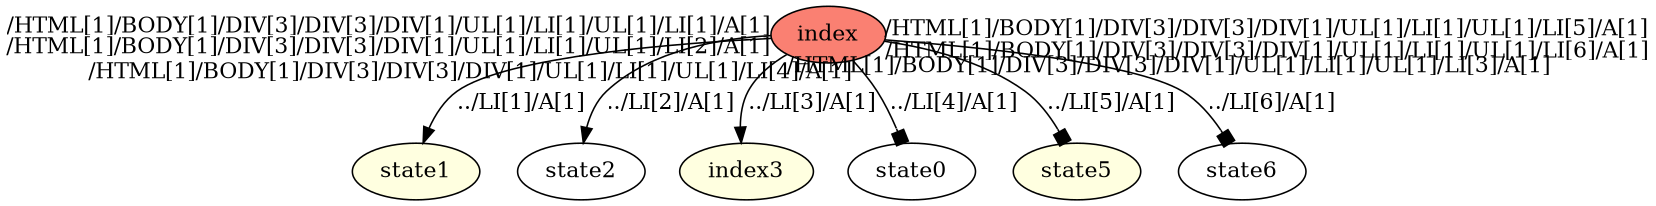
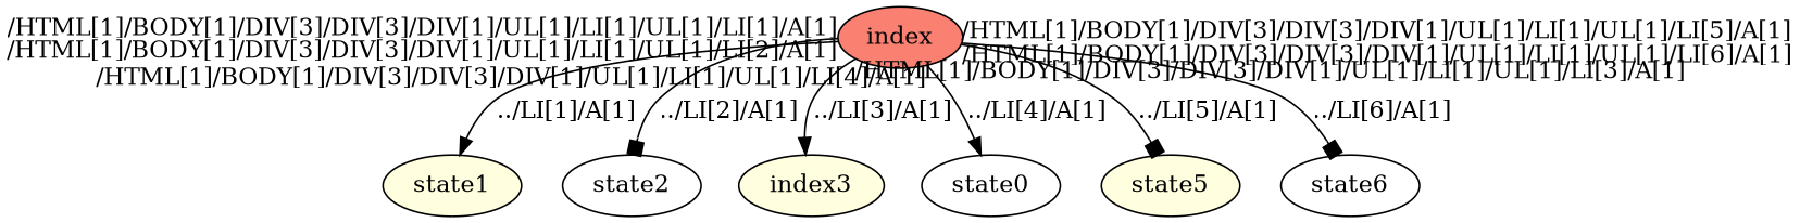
  digraph {
    node [fillcolor=lightyellow style=filled]
    edge [arrowhead=box]
    n1 [label=state1]
    n2 [fillcolor=white label=state2]
    n3 [fillcolor=salmon label=index]
    n4 [label=index3]
    n5 [fillcolor=white label=state0]
    n6 [label=state5]
    n7 [fillcolor=white label=state6]
    n3 -> n1 [arrowhead=normal label="../LI[1]/A[1]" taillabel="/HTML[1]/BODY[1]/DIV[3]/DIV[3]/DIV[1]/UL[1]/LI[1]/UL[1]/LI[1]/A[1]"]
-   n3 -> n2 [arrowhead=normal label="../LI[2]/A[1]" taillabel="/HTML[1]/BODY[1]/DIV[3]/DIV[3]/DIV[1]/UL[1]/LI[1]/UL[1]/LI[2]/A[1]"]
+   n3 -> n2 [label="../LI[2]/A[1]" taillabel="/HTML[1]/BODY[1]/DIV[3]/DIV[3]/DIV[1]/UL[1]/LI[1]/UL[1]/LI[2]/A[1]"]
    n3 -> n4 [arrowhead=normal label="../LI[3]/A[1]" taillabel="/HTML[1]/BODY[1]/DIV[3]/DIV[3]/DIV[1]/UL[1]/LI[1]/UL[1]/LI[3]/A[1]"]
-   n3 -> n5 [label="../LI[4]/A[1]" taillabel="/HTML[1]/BODY[1]/DIV[3]/DIV[3]/DIV[1]/UL[1]/LI[1]/UL[1]/LI[4]/A[1]"]
+   n3 -> n5 [arrowhead=normal label="../LI[4]/A[1]" taillabel="/HTML[1]/BODY[1]/DIV[3]/DIV[3]/DIV[1]/UL[1]/LI[1]/UL[1]/LI[4]/A[1]"]
    n3 -> n6 [label="../LI[5]/A[1]" taillabel="/HTML[1]/BODY[1]/DIV[3]/DIV[3]/DIV[1]/UL[1]/LI[1]/UL[1]/LI[5]/A[1]"]
    n3 -> n7 [label="../LI[6]/A[1]" taillabel="/HTML[1]/BODY[1]/DIV[3]/DIV[3]/DIV[1]/UL[1]/LI[1]/UL[1]/LI[6]/A[1]"]
  }
